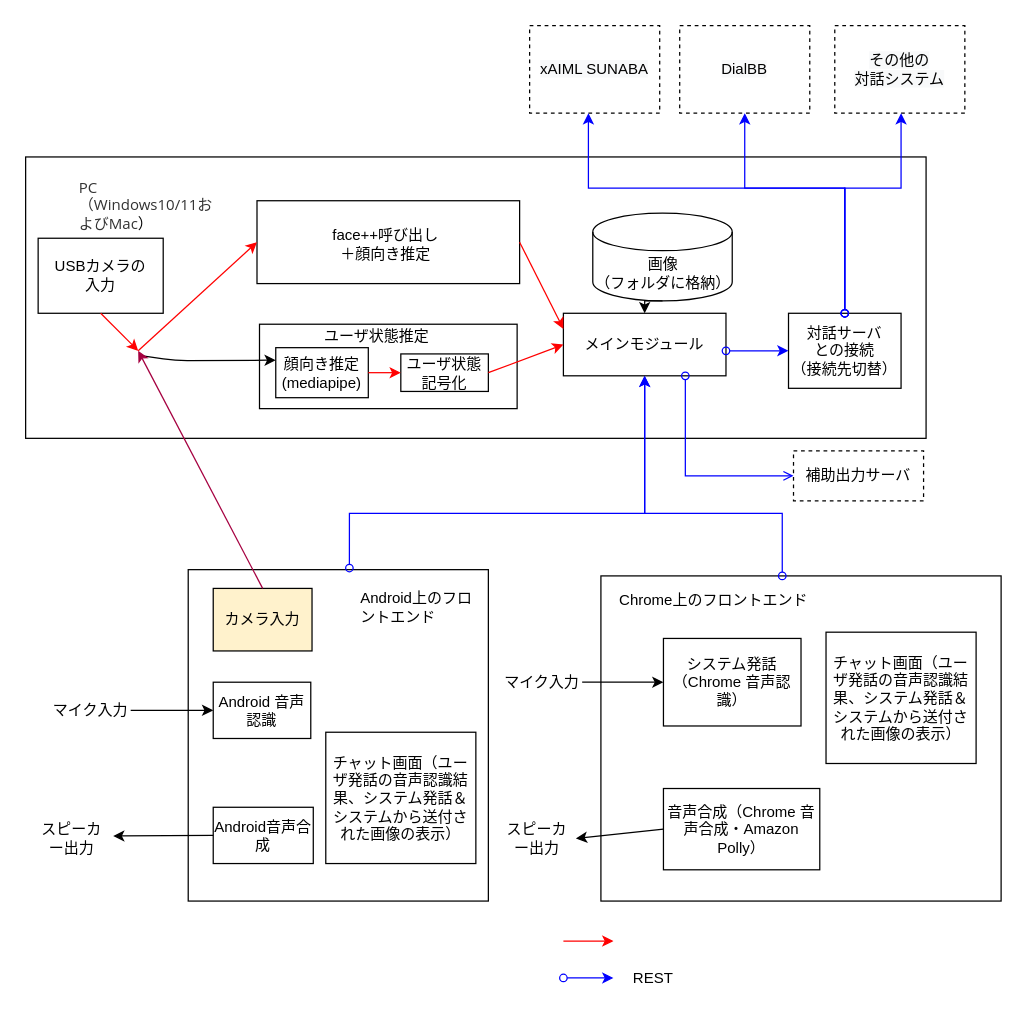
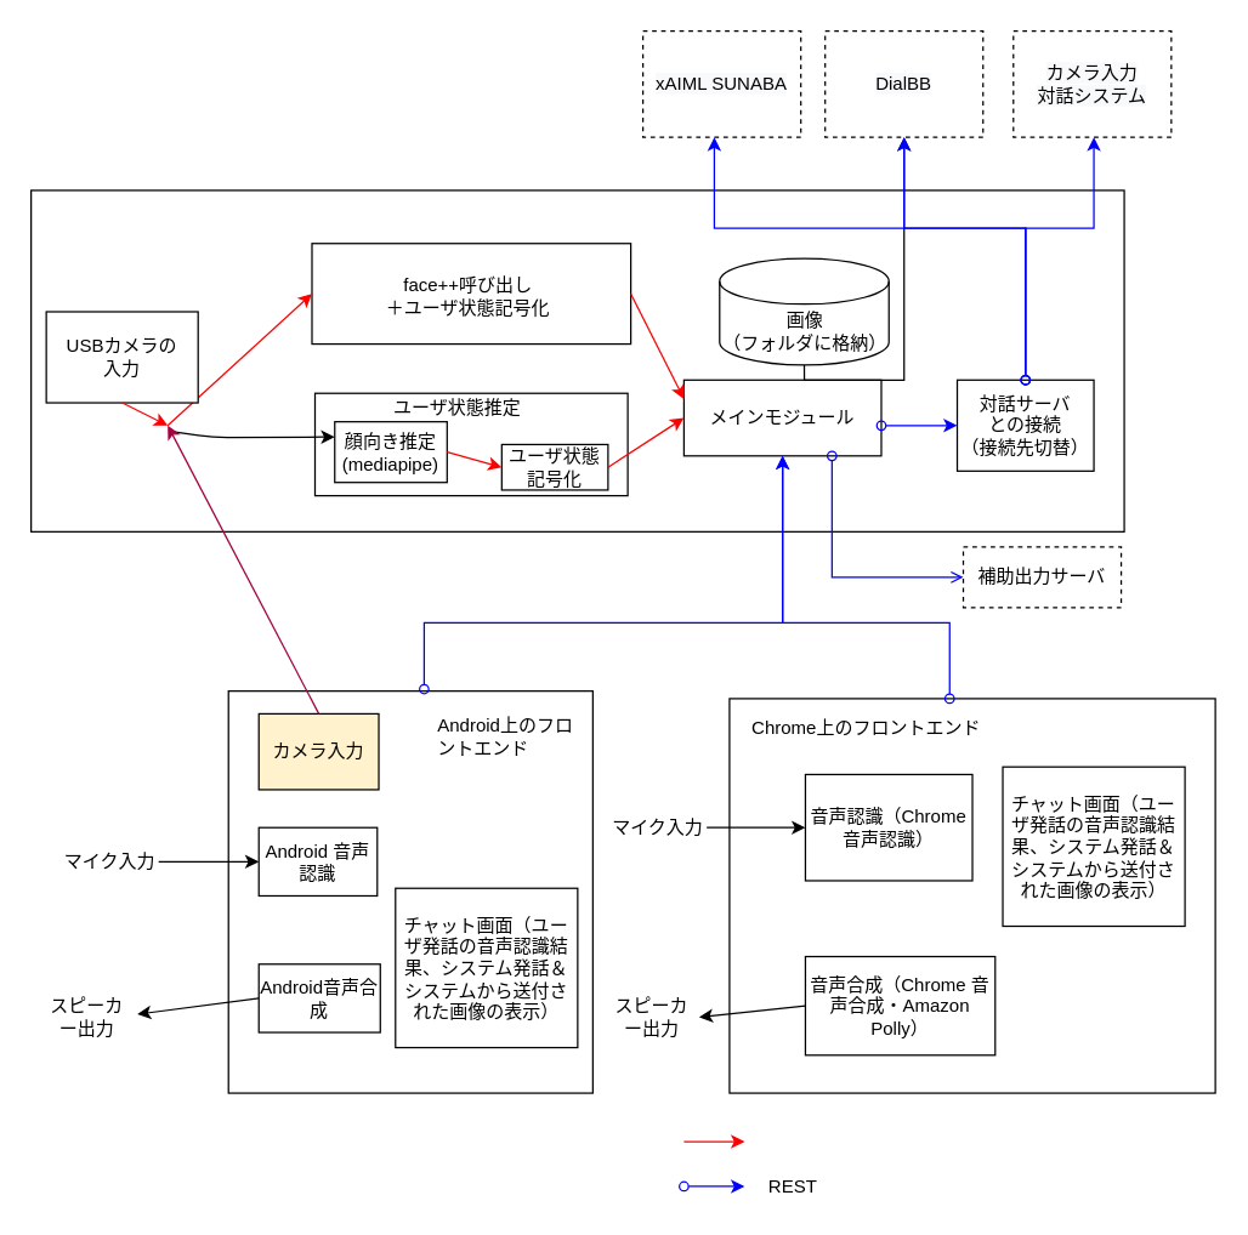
  <mxCell id="0" />
  <mxCell id="1" parent="0" />
  <mxCell id="2" value="" style="rounded=0;whiteSpace=wrap;html=1;fillColor=none;" parent="1" vertex="1"><mxGeometry x="20" y="125" width="720" height="225" as="geometry" /></mxCell>
  <mxCell id="3" value="" style="rounded=0;whiteSpace=wrap;html=1;fillColor=none;" parent="1" vertex="1"><mxGeometry x="207" y="258.75" width="206" height="67.5" as="geometry" /></mxCell>
  <mxCell id="4" value="" style="rounded=0;whiteSpace=wrap;html=1;fillColor=none;" parent="1" vertex="1"><mxGeometry x="480" y="460" width="320" height="260" as="geometry" /></mxCell>
  <mxCell id="5" value="Chrome上のフロントエンド" style="text;html=1;strokeColor=none;fillColor=none;align=left;verticalAlign=middle;whiteSpace=wrap;rounded=0;" parent="1" vertex="1"><mxGeometry x="492.5" y="470" width="167.5" height="20" as="geometry" /></mxCell>
  <mxCell id="6" value="&lt;span style=&quot;color: rgb(0 , 0 , 0) ; font-family: &amp;quot;helvetica&amp;quot; ; font-size: 12px ; font-style: normal ; font-weight: 400 ; letter-spacing: normal ; text-align: center ; text-indent: 0px ; text-transform: none ; word-spacing: 0px ; background-color: rgb(248 , 249 , 250) ; display: inline ; float: none&quot;&gt;xAIML SUNABA&lt;/span&gt;" style="rounded=0;whiteSpace=wrap;html=1;fillColor=none;dashed=1;" parent="1" vertex="1"><mxGeometry x="423" y="20" width="104" height="70" as="geometry" /></mxCell>
  <mxCell id="7" value="" style="endArrow=classic;html=1;exitX=1;exitY=0.5;exitDx=0;exitDy=0;" parent="1" target="8" edge="1" source="11"><mxGeometry width="50" height="50" relative="1" as="geometry"><mxPoint x="460" y="550" as="sourcePoint" /><mxPoint x="156" y="480" as="targetPoint" /><Array as="points" /></mxGeometry></mxCell>
- <mxCell id="8" value="システム発話（Chrome 音声認識）" style="rounded=0;whiteSpace=wrap;html=1;fillColor=none;" parent="1" vertex="1"><mxGeometry x="530" y="510" width="110" height="70" as="geometry" /></mxCell>
+ <mxCell id="8" value="音声認識（Chrome 音声認識）" style="rounded=0;whiteSpace=wrap;html=1;fillColor=none;" parent="1" vertex="1"><mxGeometry x="530" y="510" width="110" height="70" as="geometry" /></mxCell>
  <mxCell id="9" value="音声合成（Chrome 音声合成・Amazon Polly）" style="rounded=0;whiteSpace=wrap;html=1;fillColor=none;" parent="1" vertex="1"><mxGeometry x="530" y="630" width="125" height="65" as="geometry" /></mxCell>
  <mxCell id="10" value="顔向き推定&lt;br&gt;(mediapipe)" style="rounded=0;whiteSpace=wrap;html=1;fillColor=none;" parent="1" vertex="1"><mxGeometry x="220" y="277.5" width="74" height="40" as="geometry" /></mxCell>
  <mxCell id="11" value="マイク入力" style="text;html=1;strokeColor=none;fillColor=none;align=center;verticalAlign=middle;whiteSpace=wrap;rounded=0;" parent="1" vertex="1"><mxGeometry x="401" y="535" width="64" height="20" as="geometry" /></mxCell>
  <mxCell id="12" value="スピーカー出力" style="text;html=1;strokeColor=none;fillColor=none;align=center;verticalAlign=middle;whiteSpace=wrap;rounded=0;" parent="1" vertex="1"><mxGeometry x="402" y="657.5" width="54" height="25" as="geometry" /></mxCell>
- <mxCell id="13" value="&lt;font style=&quot;font-size: 12px&quot;&gt;&lt;span style=&quot;color: rgb(51 , 51 , 51) ; font-family: &amp;#34;open sans&amp;#34; , &amp;#34;clear sans&amp;#34; , &amp;#34;helvetica neue&amp;#34; , &amp;#34;helvetica&amp;#34; , &amp;#34;arial&amp;#34; , &amp;#34;segoe ui emoji&amp;#34; , sans-serif ; font-style: normal ; font-weight: 400 ; letter-spacing: normal ; text-indent: 0px ; text-transform: none ; word-spacing: 0px ; background-color: rgb(255 , 255 , 255) ; display: inline ; float: none&quot;&gt;PC （Windows10/11およびMac&lt;/span&gt;）&lt;/font&gt;" style="text;html=1;strokeColor=none;fillColor=none;align=left;verticalAlign=middle;whiteSpace=wrap;rounded=0;" parent="1" vertex="1"><mxGeometry x="61" y="143.75" width="113" height="40" as="geometry" /></mxCell>
- <mxCell id="14" value="ユーザ状態&lt;br&gt;記号化" style="rounded=0;whiteSpace=wrap;html=1;fillColor=none;" parent="1" vertex="1"><mxGeometry x="320" y="282.5" width="70" height="30" as="geometry" /></mxCell>
+ <mxCell id="14" value="ユーザ状態&lt;br&gt;記号化" style="rounded=0;whiteSpace=wrap;html=1;fillColor=none;" parent="1" vertex="1"><mxGeometry x="330" y="292.5" width="70" height="30" as="geometry" /></mxCell>
  <mxCell id="15" value="" style="endArrow=classic;html=1;entryX=0.5;entryY=1;entryDx=0;entryDy=0;edgeStyle=orthogonalEdgeStyle;rounded=0;startArrow=oval;startFill=0;strokeColor=#0000FF;" parent="1" source="4" target="17" edge="1"><mxGeometry width="50" height="50" relative="1" as="geometry"><mxPoint x="490" y="440" as="sourcePoint" /><mxPoint x="440" y="440" as="targetPoint" /><Array as="points"><mxPoint x="625" y="410" /><mxPoint x="515" y="410" /></Array></mxGeometry></mxCell>
  <mxCell id="16" value="ユーザ状態推定" style="text;html=1;strokeColor=none;fillColor=none;align=center;verticalAlign=middle;whiteSpace=wrap;rounded=0;" parent="1" vertex="1"><mxGeometry x="249" y="258.75" width="104" height="20" as="geometry" /></mxCell>
  <mxCell id="17" value="メインモジュール" style="rounded=0;whiteSpace=wrap;html=1;fillColor=none;" parent="1" vertex="1"><mxGeometry x="450" y="250" width="130" height="50" as="geometry" /></mxCell>
  <mxCell id="18" value="" style="endArrow=classic;html=1;exitX=1;exitY=0.5;exitDx=0;exitDy=0;entryX=0;entryY=0.5;entryDx=0;entryDy=0;strokeColor=#FF0000;" parent="1" source="14" target="17" edge="1"><mxGeometry width="50" height="50" relative="1" as="geometry"><mxPoint x="336" y="480" as="sourcePoint" /><mxPoint x="394" y="480" as="targetPoint" /></mxGeometry></mxCell>
  <mxCell id="19" value="チャット画面（ユーザ発話の音声認識結果、システム発話＆システムから送付された画像の表示）" style="rounded=0;whiteSpace=wrap;html=1;fillColor=none;" parent="1" vertex="1"><mxGeometry x="660" y="505" width="120" height="105" as="geometry" /></mxCell>
  <mxCell id="20" value="" style="endArrow=classic;html=1;strokeColor=#FF0000;" parent="1" edge="1"><mxGeometry width="50" height="50" relative="1" as="geometry"><mxPoint x="450" y="752" as="sourcePoint" /><mxPoint x="490" y="752" as="targetPoint" /></mxGeometry></mxCell>
  <mxCell id="21" value="" style="endArrow=classic;html=1;strokeColor=#0000FF;startArrow=oval;startFill=0;" parent="1" edge="1"><mxGeometry width="50" height="50" relative="1" as="geometry"><mxPoint x="450" y="781.5" as="sourcePoint" /><mxPoint x="490" y="781.5" as="targetPoint" /></mxGeometry></mxCell>
  <mxCell id="22" value="REST" style="text;html=1;strokeColor=none;fillColor=none;align=center;verticalAlign=middle;whiteSpace=wrap;rounded=0;dashed=1;" parent="1" vertex="1"><mxGeometry x="501.5" y="772" width="40" height="20" as="geometry" /></mxCell>
  <mxCell id="23" value="画像&lt;br&gt;（フォルダに格納）" style="shape=cylinder3;whiteSpace=wrap;html=1;boundedLbl=1;backgroundOutline=1;size=15;" parent="1" vertex="1"><mxGeometry x="473.5" y="170" width="111.5" height="70" as="geometry" /></mxCell>
- <mxCell id="24" value="" style="endArrow=classic;html=1;strokeColor=#000000;exitX=0.5;exitY=1;exitDx=0;exitDy=0;exitPerimeter=0;edgeStyle=orthogonalEdgeStyle;rounded=0;entryX=0.5;entryY=0;entryDx=0;entryDy=0;" parent="1" source="23" target="17" edge="1"><mxGeometry width="50" height="50" relative="1" as="geometry"><mxPoint x="610" y="550" as="sourcePoint" /><mxPoint x="490" y="270" as="targetPoint" /></mxGeometry></mxCell>
+ <mxCell id="24" value="" style="endArrow=classic;html=1;strokeColor=#000000;exitX=0.5;exitY=1;exitDx=0;exitDy=0;exitPerimeter=0;edgeStyle=orthogonalEdgeStyle;rounded=0;" parent="1" source="23" target="48" edge="1"><mxGeometry width="50" height="50" relative="1" as="geometry"><mxPoint x="610" y="550" as="sourcePoint" /><mxPoint x="490" y="270" as="targetPoint" /></mxGeometry></mxCell>
  <mxCell id="25" value="" style="rounded=0;whiteSpace=wrap;html=1;fillColor=none;" parent="1" vertex="1"><mxGeometry x="205" y="160.01" width="210" height="66.25" as="geometry" /></mxCell>
- <mxCell id="26" value="face++呼び出し&lt;br&gt;＋顔向き推定" style="text;html=1;strokeColor=none;fillColor=none;align=center;verticalAlign=middle;whiteSpace=wrap;rounded=0;" parent="1" vertex="1"><mxGeometry x="248" y="185" width="120" height="20" as="geometry" /></mxCell>
+ <mxCell id="26" value="face++呼び出し&lt;br&gt;＋ユーザ状態記号化" style="text;html=1;strokeColor=none;fillColor=none;align=center;verticalAlign=middle;whiteSpace=wrap;rounded=0;" parent="1" vertex="1"><mxGeometry x="248" y="185" width="120" height="20" as="geometry" /></mxCell>
  <mxCell id="27" value="" style="endArrow=classic;html=1;exitX=1;exitY=0.5;exitDx=0;exitDy=0;entryX=0;entryY=0.25;entryDx=0;entryDy=0;strokeColor=#FF0000;" parent="1" source="25" target="17" edge="1"><mxGeometry width="50" height="50" relative="1" as="geometry"><mxPoint x="170" y="100" as="sourcePoint" /><mxPoint x="230" y="92.5" as="targetPoint" /></mxGeometry></mxCell>
  <mxCell id="28" value="" style="endArrow=classic;html=1;rounded=0;exitX=0;exitY=0.5;exitDx=0;exitDy=0;" parent="1" source="9" edge="1"><mxGeometry width="50" height="50" relative="1" as="geometry"><mxPoint x="420" y="560" as="sourcePoint" /><mxPoint x="460" y="670" as="targetPoint" /></mxGeometry></mxCell>
  <mxCell id="29" value="" style="endArrow=classic;html=1;exitX=0.148;exitY=0.649;exitDx=0;exitDy=0;entryX=0;entryY=0.25;entryDx=0;entryDy=0;exitPerimeter=0;" parent="1" target="10" edge="1"><mxGeometry width="50" height="50" relative="1" as="geometry"><mxPoint x="113.52" y="284.071" as="sourcePoint" /><mxPoint x="221" y="474.375" as="targetPoint" /><Array as="points"><mxPoint x="140" y="288" /></Array></mxGeometry></mxCell>
  <mxCell id="30" value="" style="endArrow=classic;html=1;entryX=0;entryY=0.5;entryDx=0;entryDy=0;strokeColor=#FF0000;" parent="1" target="25" edge="1"><mxGeometry width="50" height="50" relative="1" as="geometry"><mxPoint x="110" y="280" as="sourcePoint" /><mxPoint x="200.048" y="497.46" as="targetPoint" /></mxGeometry></mxCell>
- <mxCell id="31" value="USBカメラの&lt;br&gt;入力" style="rounded=0;whiteSpace=wrap;html=1;" parent="1" vertex="1"><mxGeometry x="30" y="190" width="100" height="60" as="geometry" /></mxCell>
+ <mxCell id="31" value="USBカメラの&lt;br&gt;入力" style="rounded=0;whiteSpace=wrap;html=1;" parent="1" vertex="1"><mxGeometry x="30" y="205" width="100" height="60" as="geometry" /></mxCell>
  <mxCell id="32" value="" style="endArrow=classic;html=1;strokeColor=#FF0000;exitX=0.5;exitY=1;exitDx=0;exitDy=0;" parent="1" source="31" edge="1"><mxGeometry width="50" height="50" relative="1" as="geometry"><mxPoint x="130" y="380" as="sourcePoint" /><mxPoint x="110" y="280" as="targetPoint" /></mxGeometry></mxCell>
  <mxCell id="33" value="" style="rounded=0;whiteSpace=wrap;html=1;fillColor=none;" parent="1" vertex="1"><mxGeometry x="150" y="455" width="240" height="265" as="geometry" /></mxCell>
  <mxCell id="34" value="" style="endArrow=classic;html=1;entryX=0;entryY=0.5;entryDx=0;entryDy=0;exitX=1;exitY=0.5;exitDx=0;exitDy=0;" parent="1" target="35" edge="1" source="37"><mxGeometry width="50" height="50" relative="1" as="geometry"><mxPoint x="57" y="565" as="sourcePoint" /><mxPoint x="-197" y="475" as="targetPoint" /><Array as="points" /></mxGeometry></mxCell>
  <mxCell id="35" value="Android 音声認識" style="rounded=0;whiteSpace=wrap;html=1;fillColor=none;" parent="1" vertex="1"><mxGeometry x="170" y="545" width="78" height="45" as="geometry" /></mxCell>
- <mxCell id="36" value="Android音声合成" style="rounded=0;whiteSpace=wrap;html=1;fillColor=none;" parent="1" vertex="1"><mxGeometry x="170" y="645" width="80" height="45" as="geometry" /></mxCell>
+ <mxCell id="36" value="Android音声合成" style="rounded=0;whiteSpace=wrap;html=1;fillColor=none;" parent="1" vertex="1"><mxGeometry x="170" y="635" width="80" height="45" as="geometry" /></mxCell>
  <mxCell id="37" value="マイク入力" style="text;html=1;strokeColor=none;fillColor=none;align=center;verticalAlign=middle;whiteSpace=wrap;rounded=0;" parent="1" vertex="1"><mxGeometry x="40" y="557.5" width="64" height="20" as="geometry" /></mxCell>
  <mxCell id="38" value="スピーカー出力" style="text;html=1;strokeColor=none;fillColor=none;align=center;verticalAlign=middle;whiteSpace=wrap;rounded=0;" parent="1" vertex="1"><mxGeometry x="30" y="657.5" width="54" height="25" as="geometry" /></mxCell>
  <mxCell id="39" value="" style="endArrow=classic;html=1;rounded=0;exitX=0;exitY=0.5;exitDx=0;exitDy=0;" parent="1" source="36" edge="1"><mxGeometry width="50" height="50" relative="1" as="geometry"><mxPoint x="67" y="555" as="sourcePoint" /><mxPoint x="90" y="668" as="targetPoint" /><Array as="points" /></mxGeometry></mxCell>
  <mxCell id="40" value="カメラ入力" style="rounded=0;whiteSpace=wrap;html=1;fillColor=#fff2cc;" parent="1" vertex="1"><mxGeometry x="170" y="470" width="79" height="50" as="geometry" /></mxCell>
  <mxCell id="41" value="" style="endArrow=classic;html=1;rounded=0;fillColor=#d80073;strokeColor=#A50040;exitX=0.5;exitY=0;exitDx=0;exitDy=0;" parent="1" edge="1" source="40"><mxGeometry width="50" height="50" relative="1" as="geometry"><mxPoint x="149" y="467.5" as="sourcePoint" /><mxPoint x="110" y="280" as="targetPoint" /></mxGeometry></mxCell>
  <mxCell id="42" value="補助出力サーバ" style="rounded=0;whiteSpace=wrap;html=1;fillColor=none;dashed=1;" parent="1" vertex="1"><mxGeometry x="634" y="360" width="104" height="40" as="geometry" /></mxCell>
  <mxCell id="43" value="対話サーバ&lt;br&gt;との接続&lt;br&gt;（接続先切替）" style="rounded=0;whiteSpace=wrap;html=1;fillColor=none;" parent="1" vertex="1"><mxGeometry x="630" y="250" width="90" height="60" as="geometry" /></mxCell>
- <mxCell id="44" value="&lt;span style=&quot;color: rgb(0 , 0 , 0) ; font-family: &amp;#34;helvetica&amp;#34; ; font-size: 12px ; font-style: normal ; font-weight: 400 ; letter-spacing: normal ; text-align: center ; text-indent: 0px ; text-transform: none ; word-spacing: 0px ; background-color: rgb(248 , 249 , 250) ; display: inline ; float: none&quot;&gt;その他の&lt;br&gt;対話システム&lt;/span&gt;" style="rounded=0;whiteSpace=wrap;html=1;fillColor=none;dashed=1;" parent="1" vertex="1"><mxGeometry x="667" y="20" width="104" height="70" as="geometry" /></mxCell>
+ <mxCell id="44" value="&lt;span style=&quot;color: rgb(0 , 0 , 0) ; font-family: &amp;#34;helvetica&amp;#34; ; font-size: 12px ; font-style: normal ; font-weight: 400 ; letter-spacing: normal ; text-align: center ; text-indent: 0px ; text-transform: none ; word-spacing: 0px ; background-color: rgb(248 , 249 , 250) ; display: inline ; float: none&quot;&gt;カメラ入力&lt;br&gt;対話システム&lt;/span&gt;" style="rounded=0;whiteSpace=wrap;html=1;fillColor=none;dashed=1;" parent="1" vertex="1"><mxGeometry x="667" y="20" width="104" height="70" as="geometry" /></mxCell>
  <mxCell id="45" value="チャット画面（ユーザ発話の音声認識結果、システム発話＆システムから送付された画像の表示）" style="rounded=0;whiteSpace=wrap;html=1;fillColor=none;" vertex="1" parent="1"><mxGeometry x="260" y="585" width="120" height="105" as="geometry" /></mxCell>
  <mxCell id="46" value="" style="endArrow=classic;html=1;edgeStyle=orthogonalEdgeStyle;rounded=0;startArrow=oval;startFill=0;strokeColor=#0000FF;entryX=0.5;entryY=1;entryDx=0;entryDy=0;exitX=0.537;exitY=-0.005;exitDx=0;exitDy=0;exitPerimeter=0;" edge="1" parent="1" source="33" target="17"><mxGeometry width="50" height="50" relative="1" as="geometry"><mxPoint x="635" y="470" as="sourcePoint" /><mxPoint x="525" y="310" as="targetPoint" /><Array as="points"><mxPoint x="279" y="410" /><mxPoint x="515" y="410" /></Array></mxGeometry></mxCell>
  <mxCell id="47" value="Android上のフロントエンド" style="text;html=1;strokeColor=none;fillColor=none;align=left;verticalAlign=middle;whiteSpace=wrap;rounded=0;" vertex="1" parent="1"><mxGeometry x="286" y="465" width="100" height="40" as="geometry" /></mxCell>
  <mxCell id="48" value="&lt;span style=&quot;color: rgb(0 , 0 , 0) ; font-family: &amp;quot;helvetica&amp;quot; ; font-size: 12px ; font-style: normal ; font-weight: 400 ; letter-spacing: normal ; text-align: center ; text-indent: 0px ; text-transform: none ; word-spacing: 0px ; background-color: rgb(248 , 249 , 250) ; display: inline ; float: none&quot;&gt;DialBB&lt;/span&gt;" style="rounded=0;whiteSpace=wrap;html=1;fillColor=none;dashed=1;" vertex="1" parent="1"><mxGeometry x="543" y="20" width="104" height="70" as="geometry" /></mxCell>
  <mxCell id="49" value="" style="endArrow=classic;html=1;edgeStyle=orthogonalEdgeStyle;rounded=0;startArrow=oval;startFill=0;strokeColor=#0000FF;exitX=0.5;exitY=0;exitDx=0;exitDy=0;" edge="1" parent="1" source="43"><mxGeometry width="50" height="50" relative="1" as="geometry"><mxPoint x="635" y="470" as="sourcePoint" /><mxPoint x="470" y="90" as="targetPoint" /><Array as="points"><mxPoint x="675" y="150" /><mxPoint x="470" y="150" /></Array></mxGeometry></mxCell>
  <mxCell id="50" value="" style="endArrow=classic;html=1;edgeStyle=orthogonalEdgeStyle;rounded=0;startArrow=oval;startFill=0;strokeColor=#0000FF;entryX=0.5;entryY=1;entryDx=0;entryDy=0;" edge="1" parent="1" target="48"><mxGeometry width="50" height="50" relative="1" as="geometry"><mxPoint x="675" y="250" as="sourcePoint" /><mxPoint x="475" y="95" as="targetPoint" /><Array as="points"><mxPoint x="675" y="150" /><mxPoint x="595" y="150" /></Array></mxGeometry></mxCell>
  <mxCell id="51" value="" style="endArrow=classic;html=1;edgeStyle=orthogonalEdgeStyle;rounded=0;startArrow=oval;startFill=0;strokeColor=#0000FF;" edge="1" parent="1"><mxGeometry width="50" height="50" relative="1" as="geometry"><mxPoint x="675" y="250" as="sourcePoint" /><mxPoint x="720" y="90" as="targetPoint" /><Array as="points"><mxPoint x="675" y="150" /><mxPoint x="720" y="150" /><mxPoint x="720" y="91" /></Array></mxGeometry></mxCell>
  <mxCell id="52" value="" style="endArrow=classic;html=1;edgeStyle=orthogonalEdgeStyle;rounded=0;startArrow=oval;startFill=0;strokeColor=#0000FF;entryX=0;entryY=0.5;entryDx=0;entryDy=0;" edge="1" parent="1" target="43"><mxGeometry width="50" height="50" relative="1" as="geometry"><mxPoint x="580" y="280" as="sourcePoint" /><mxPoint x="730" y="100" as="targetPoint" /><Array as="points"><mxPoint x="630" y="280" /></Array></mxGeometry></mxCell>
  <mxCell id="53" value="" style="endArrow=open;html=1;edgeStyle=orthogonalEdgeStyle;rounded=0;startArrow=oval;startFill=0;strokeColor=#0000FF;entryX=0;entryY=0.5;entryDx=0;entryDy=0;exitX=0.75;exitY=1;exitDx=0;exitDy=0;" edge="1" parent="1" source="17" target="42"><mxGeometry width="50" height="50" relative="1" as="geometry"><mxPoint x="590" y="290" as="sourcePoint" /><mxPoint x="640" y="290" as="targetPoint" /><Array as="points"><mxPoint x="548" y="380" /></Array></mxGeometry></mxCell>
  <mxCell id="54" value="" style="endArrow=classic;html=1;exitX=1;exitY=0.5;exitDx=0;exitDy=0;entryX=0;entryY=0.5;entryDx=0;entryDy=0;strokeColor=#FF0000;" edge="1" parent="1" source="10" target="14"><mxGeometry width="50" height="50" relative="1" as="geometry"><mxPoint x="400" y="305" as="sourcePoint" /><mxPoint x="460" y="285" as="targetPoint" /></mxGeometry></mxCell>
